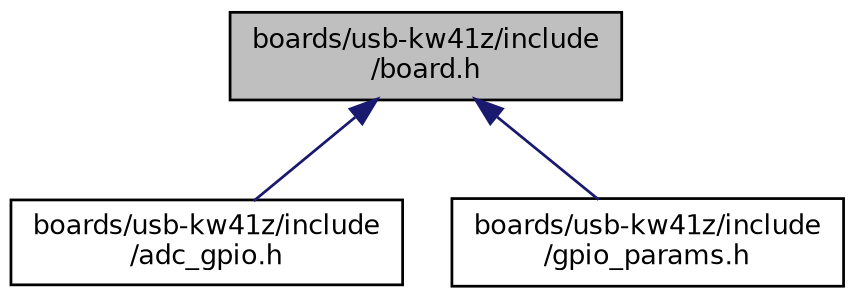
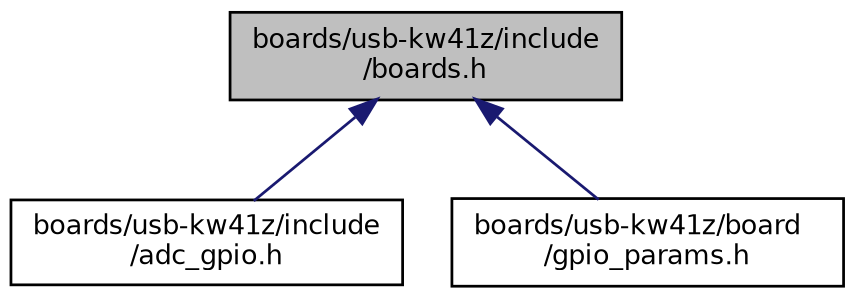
  digraph {
    node [color=black fillcolor=white fontname=Helvetica fontsize=10 shape=record style=filled]
    edge [color=midnightblue dir=back fontname=Helvetica fontsize=10 labelfontname=Helvetica labelfontsize=10 style=solid]
-   n1 [fillcolor=grey75 fontcolor=black height=0.2 label="boards/usb-kw41z/include\l/board.h" width=0.4]
+   n1 [fillcolor=grey75 fontcolor=black height=0.2 label="boards/usb-kw41z/include\l/boards.h" width=0.4]
    n2 [height=0.2 label="boards/usb-kw41z/include\l/adc_gpio.h" width=0.4]
-   n3 [height=0.2 label="boards/usb-kw41z/include\l/gpio_params.h" width=0.4]
+   n3 [height=0.2 label="boards/usb-kw41z/board\l/gpio_params.h" width=0.4]
    n1 -> n2
    n1 -> n3
  }
